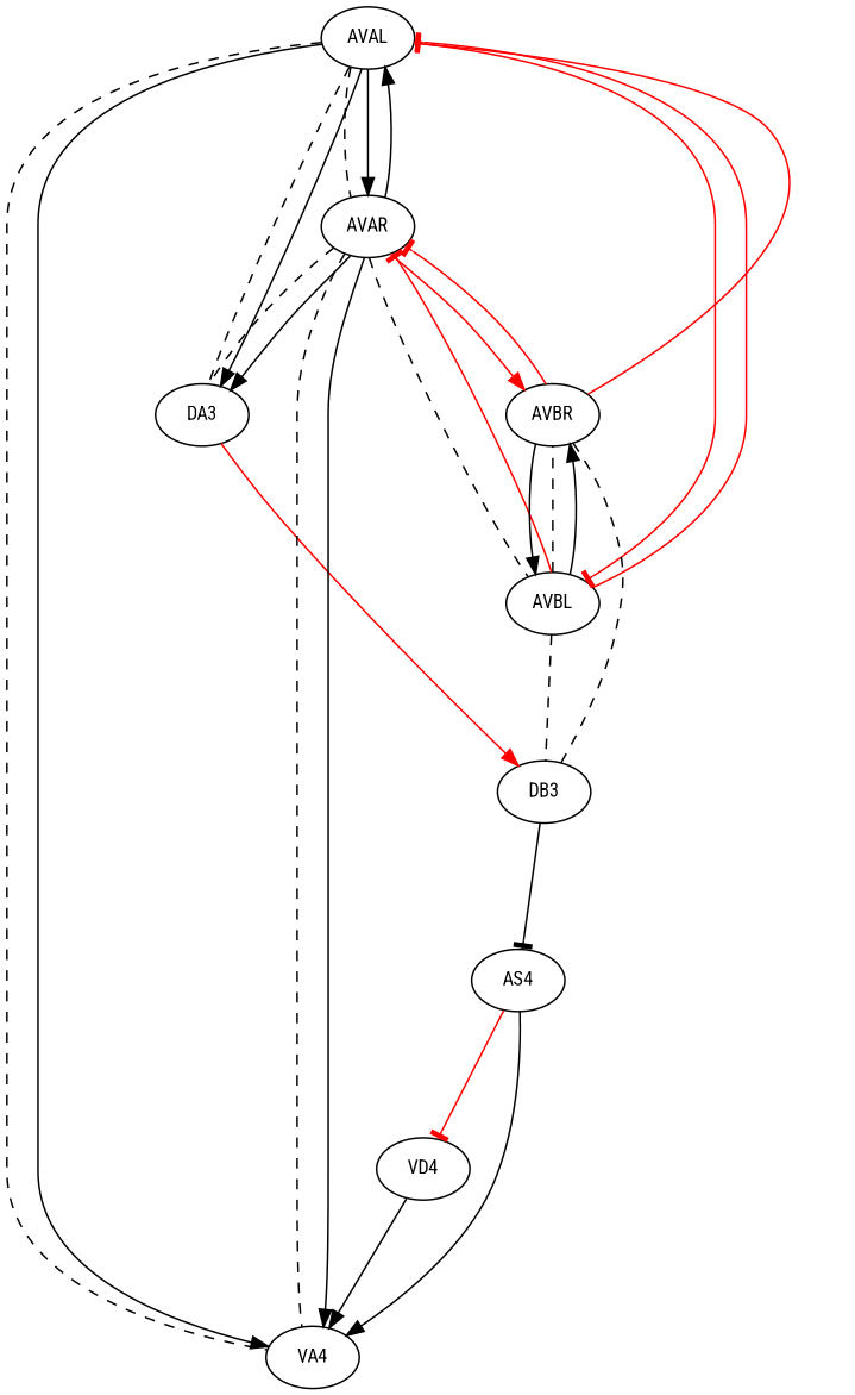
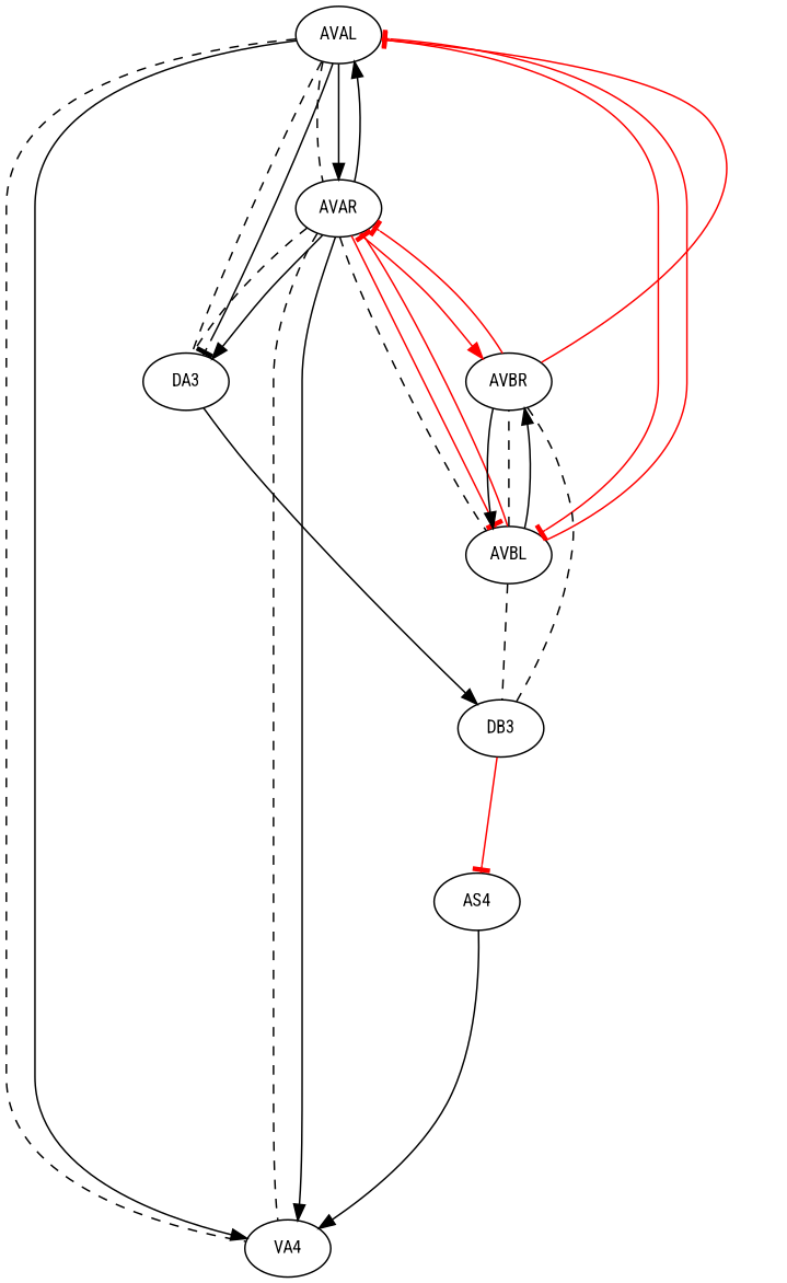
  digraph {
    fontname="Roboto Condensed"
    fontsize=12
    splines=true
    node [fontname="Roboto Condensed" fontsize=11]
    edge [color=black fontname="Roboto Condensed" minlen=2]
    AS4
-   VD4
    VA4
    DA3
    DB3
    AVAL
    AVAR
    AVBL
    AVBR
-   AS4 -> VD4 [arrowhead=tee color=red]
    AS4 -> VA4
-   VD4 -> VA4
-   DA3 -> DB3 [color=red]
-   DB3 -> AS4 [arrowhead=tee]
+   DA3 -> DB3
+   DB3 -> AS4 [arrowhead=tee color=red]
    AVAL -> VA4 [arrowhead=none style=dashed color=""]
    AVAL -> VA4
    AVAL -> DA3 [arrowhead=none style=dashed color=""]
-   AVAL -> DA3
+   AVAL -> DA3 [arrowhead=tee]
    AVAL -> AVAR [arrowhead=none style=dashed color=""]
    AVAL -> AVAR
    AVAL -> AVBL [arrowhead=tee color=red]
    AVAR -> VA4 [arrowhead=none style=dashed color=""]
    AVAR -> VA4
    AVAR -> DA3 [arrowhead=none style=dashed color=""]
    AVAR -> DA3
    AVAR -> AVAL
    AVAR -> AVBL [arrowhead=none style=dashed color=""]
+   AVAR -> AVBL [arrowhead=tee color=red]
    AVAR -> AVBR [arrowhead=normal color=red]
    AVBL -> DB3 [arrowhead=none style=dashed color=""]
    AVBL -> AVAL [arrowhead=tee color=red]
    AVBL -> AVAR [arrowhead=tee color=red]
    AVBL -> AVBR [arrowhead=none style=dashed color=""]
    AVBL -> AVBR
    AVBR -> DB3 [arrowhead=none style=dashed color=""]
    AVBR -> AVAL [arrowhead=tee color=red]
    AVBR -> AVAR [arrowhead=tee color=red]
    AVBR -> AVBL
  }
